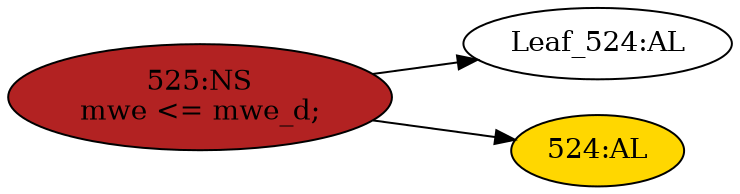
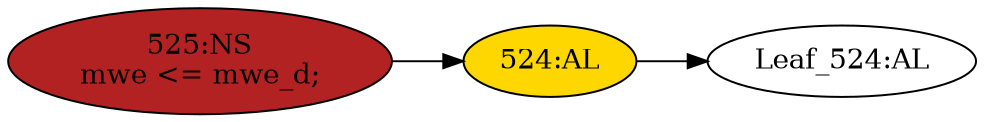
  strict digraph {
    rankdir=LR
    node [style=filled]
    edge [cond="[]" lineno=None]
    n1 [def_var="['mwe']" label="Leaf_524:AL" style=""]
    n2 [ast="<pyverilog.vparser.ast.Always object at 0x7f9fff9d2650>" clk_sens=True fillcolor=gold label="524:AL" sens="['clk']" statements="[]" typ=Always use_var="['mwe_d']"]
    n3 [ast="<pyverilog.vparser.ast.NonblockingSubstitution object at 0x7fa020e95bd0>" fillcolor=firebrick label="525:NS\nmwe <= mwe_d;" statements="[<pyverilog.vparser.ast.NonblockingSubstitution object at 0x7fa020e95bd0>]" typ=NonblockingSubstitution]
-   n3 -> n1
+   n2 -> n1
    n3 -> n2
  }
